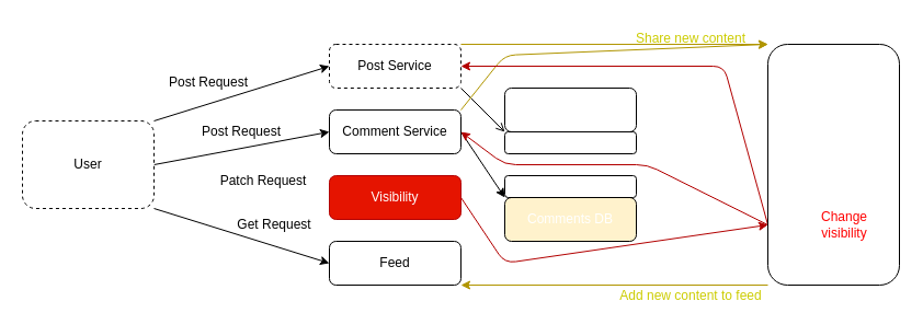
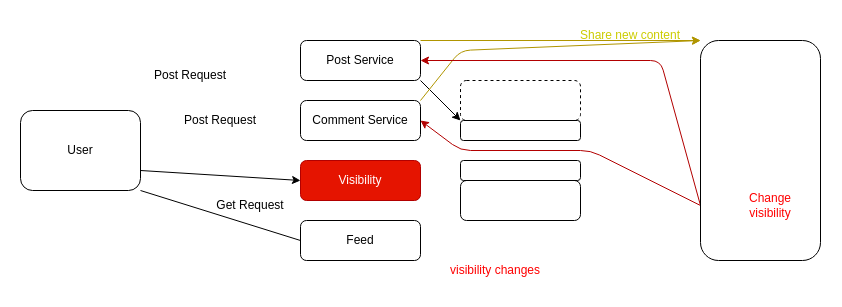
  <mxCell id="0" />
  <mxCell id="1" parent="0" />
- <mxCell id="2" style="edgeStyle=none;html=1;exitX=1;exitY=0.5;exitDx=0;exitDy=0;entryX=0;entryY=0.5;entryDx=0;entryDy=0;labelBorderColor=#000000;fontSize=20;fontColor=#000000;strokeColor=#000000;" edge="1" parent="1" source="6" target="12"><mxGeometry relative="1" as="geometry" /></mxCell>
- <mxCell id="4" style="edgeStyle=none;html=1;exitX=1;exitY=1;exitDx=0;exitDy=0;entryX=0;entryY=0.5;entryDx=0;entryDy=0;labelBorderColor=#000000;fontSize=12;fontColor=#000000;strokeColor=#000000;" edge="1" parent="1" source="6" target="18"><mxGeometry relative="1" as="geometry" /></mxCell>
- <mxCell id="5" style="edgeStyle=none;html=1;exitX=1;exitY=0;exitDx=0;exitDy=0;entryX=0;entryY=0.5;entryDx=0;entryDy=0;labelBorderColor=#000000;fontSize=12;fontColor=#FFFFFF;strokeColor=#000000;" edge="1" parent="1" source="6" target="9"><mxGeometry relative="1" as="geometry" /></mxCell>
- <mxCell id="6" value="User" style="rounded=1;whiteSpace=wrap;html=1;labelBackgroundColor=default;dashed=1;" vertex="1" parent="1"><mxGeometry x="20" y="110" width="120" height="80" as="geometry" /></mxCell>
+ <mxCell id="3" style="edgeStyle=none;html=1;exitX=1;exitY=0.75;exitDx=0;exitDy=0;entryX=0;entryY=0.5;entryDx=0;entryDy=0;labelBorderColor=#000000;fontSize=12;fontColor=#000000;strokeColor=#000000;" edge="1" parent="1" source="6" target="14"><mxGeometry relative="1" as="geometry" /></mxCell>
+ <mxCell id="4" style="edgeStyle=none;html=1;exitX=1;exitY=1;exitDx=0;exitDy=0;entryX=0;entryY=0.5;entryDx=0;entryDy=0;labelBorderColor=#000000;fontSize=12;fontColor=#000000;strokeColor=#000000;endArrow=none;" edge="1" parent="1" source="6" target="18"><mxGeometry relative="1" as="geometry" /></mxCell>
+ <mxCell id="6" value="User" style="rounded=1;whiteSpace=wrap;html=1;labelBackgroundColor=default;" vertex="1" parent="1"><mxGeometry x="20" y="110" width="120" height="80" as="geometry" /></mxCell>
  <mxCell id="7" style="edgeStyle=none;html=1;exitX=1;exitY=0;exitDx=0;exitDy=0;entryX=0;entryY=0;entryDx=0;entryDy=0;labelBorderColor=#000000;fontSize=12;fontColor=#FFFFFF;strokeColor=#B09500;fillColor=#e3c800;" edge="1" parent="1" source="9" target="23"><mxGeometry relative="1" as="geometry" /></mxCell>
- <mxCell id="8" style="edgeStyle=none;html=1;exitX=1;exitY=1;exitDx=0;exitDy=0;entryX=0;entryY=1;entryDx=0;entryDy=0;labelBorderColor=#000000;fontSize=12;fontColor=#FFFFFF;strokeColor=#000000;endArrow=open;" edge="1" parent="1" source="9" target="26"><mxGeometry relative="1" as="geometry" /></mxCell>
- <mxCell id="9" value="Post Service" style="rounded=1;whiteSpace=wrap;html=1;labelBackgroundColor=none;dashed=1;" vertex="1" parent="1"><mxGeometry x="300" y="40" width="120" height="40" as="geometry" /></mxCell>
- <mxCell id="10" style="edgeStyle=none;html=1;exitX=1;exitY=0.5;exitDx=0;exitDy=0;entryX=0;entryY=0;entryDx=0;entryDy=0;labelBorderColor=#000000;fontSize=12;fontColor=#FFFFFF;strokeColor=#000000;" edge="1" parent="1" source="12" target="27"><mxGeometry relative="1" as="geometry" /></mxCell>
+ <mxCell id="8" style="edgeStyle=none;html=1;exitX=1;exitY=1;exitDx=0;exitDy=0;entryX=0;entryY=1;entryDx=0;entryDy=0;labelBorderColor=#000000;fontSize=12;fontColor=#FFFFFF;strokeColor=#000000;" edge="1" parent="1" source="9" target="26"><mxGeometry relative="1" as="geometry" /></mxCell>
+ <mxCell id="9" value="Post Service" style="rounded=1;whiteSpace=wrap;html=1;labelBackgroundColor=none;" vertex="1" parent="1"><mxGeometry x="300" y="40" width="120" height="40" as="geometry" /></mxCell>
  <mxCell id="11" style="edgeStyle=none;html=1;exitX=1;exitY=0;exitDx=0;exitDy=0;entryX=0;entryY=0;entryDx=0;entryDy=0;labelBorderColor=#FF0000;fontSize=12;fontColor=#FF0000;strokeColor=#B09500;fillColor=#e3c800;" edge="1" parent="1" source="12" target="23"><mxGeometry relative="1" as="geometry"><Array as="points"><mxPoint x="460" y="50" /></Array></mxGeometry></mxCell>
  <mxCell id="12" value="Comment Service" style="rounded=1;whiteSpace=wrap;html=1;labelBackgroundColor=none;" vertex="1" parent="1"><mxGeometry x="300" y="100" width="120" height="40" as="geometry" /></mxCell>
- <mxCell id="13" style="edgeStyle=none;html=1;exitX=1;exitY=0.5;exitDx=0;exitDy=0;entryX=0;entryY=0.75;entryDx=0;entryDy=0;labelBorderColor=#FF0000;fontSize=12;fontColor=#FF0000;strokeColor=#B20000;fillColor=#e51400;" edge="1" parent="1" source="14" target="23"><mxGeometry relative="1" as="geometry"><Array as="points"><mxPoint x="460" y="240" /></Array></mxGeometry></mxCell>
  <mxCell id="14" value="Visibility" style="rounded=1;whiteSpace=wrap;html=1;labelBackgroundColor=none;fillColor=#e51400;fontColor=#ffffff;strokeColor=#B20000;" vertex="1" parent="1"><mxGeometry x="300" y="160" width="120" height="40" as="geometry" /></mxCell>
  <mxCell id="15" value="&lt;font color=&quot;#000000&quot;&gt;Post Request&lt;/font&gt;" style="text;html=1;strokeColor=none;fillColor=none;align=center;verticalAlign=middle;whiteSpace=wrap;rounded=0;labelBackgroundColor=none;" vertex="1" parent="1"><mxGeometry x="140" y="60" width="100" height="30" as="geometry" /></mxCell>
  <mxCell id="16" value="Post Request" style="text;html=1;strokeColor=none;fillColor=none;align=center;verticalAlign=middle;whiteSpace=wrap;rounded=0;labelBackgroundColor=none;fontSize=12;fontColor=#000000;" vertex="1" parent="1"><mxGeometry x="170" y="110" width="100" height="20" as="geometry" /></mxCell>
- <mxCell id="17" value="Patch Request" style="text;html=1;strokeColor=none;fillColor=none;align=center;verticalAlign=middle;whiteSpace=wrap;rounded=0;labelBackgroundColor=none;fontSize=12;fontColor=#000000;" vertex="1" parent="1"><mxGeometry x="190" y="150" width="100" height="30" as="geometry" /></mxCell>
  <mxCell id="18" value="Feed" style="rounded=1;whiteSpace=wrap;html=1;labelBackgroundColor=none;" vertex="1" parent="1"><mxGeometry x="300" y="220" width="120" height="40" as="geometry" /></mxCell>
  <mxCell id="19" value="Get Request" style="text;html=1;strokeColor=none;fillColor=none;align=center;verticalAlign=middle;whiteSpace=wrap;rounded=0;labelBackgroundColor=none;fontSize=12;fontColor=#000000;" vertex="1" parent="1"><mxGeometry x="210" y="190" width="80" height="30" as="geometry" /></mxCell>
- <mxCell id="20" style="edgeStyle=none;html=1;exitX=0;exitY=1;exitDx=0;exitDy=0;entryX=1;entryY=1;entryDx=0;entryDy=0;labelBorderColor=#000000;fontSize=12;fontColor=#FFFFFF;strokeColor=#B09500;fillColor=#e3c800;" edge="1" parent="1" source="23" target="18"><mxGeometry relative="1" as="geometry" /></mxCell>
  <mxCell id="21" style="edgeStyle=none;html=1;exitX=0;exitY=0.75;exitDx=0;exitDy=0;entryX=1;entryY=0.5;entryDx=0;entryDy=0;labelBorderColor=#000000;fontSize=12;fontColor=#000000;strokeColor=#B20000;fillColor=#e51400;" edge="1" parent="1" source="23" target="9"><mxGeometry relative="1" as="geometry"><Array as="points"><mxPoint x="660" y="60" /></Array></mxGeometry></mxCell>
  <mxCell id="22" style="edgeStyle=none;html=1;exitX=0;exitY=0.75;exitDx=0;exitDy=0;entryX=1;entryY=0.5;entryDx=0;entryDy=0;labelBorderColor=#000000;fontSize=12;fontColor=#000000;strokeColor=#B20000;fillColor=#e51400;" edge="1" parent="1" source="23" target="12"><mxGeometry relative="1" as="geometry"><Array as="points"><mxPoint x="590" y="150" /><mxPoint x="460" y="150" /></Array></mxGeometry></mxCell>
  <mxCell id="23" value="&lt;font color=&quot;#ffffff&quot;&gt;Event Bus&lt;/font&gt;" style="rounded=1;whiteSpace=wrap;html=1;labelBackgroundColor=none;fontSize=12;fontColor=#000000;" vertex="1" parent="1"><mxGeometry x="700" y="40" width="120" height="220" as="geometry" /></mxCell>
- <mxCell id="24" value="&lt;font&gt;Add new content to feed&lt;/font&gt;" style="text;html=1;strokeColor=none;fillColor=none;align=center;verticalAlign=middle;whiteSpace=wrap;rounded=0;labelBackgroundColor=none;fontSize=12;fontColor=#CCCC00;" vertex="1" parent="1"><mxGeometry x="560" y="255" width="140" height="30" as="geometry" /></mxCell>
  <mxCell id="25" value="Share new content" style="text;html=1;strokeColor=none;fillColor=none;align=center;verticalAlign=middle;whiteSpace=wrap;rounded=0;labelBackgroundColor=none;fontSize=12;fontColor=#CCCC00;" vertex="1" parent="1"><mxGeometry x="570" y="20" width="120" height="30" as="geometry" /></mxCell>
- <mxCell id="26" value="&lt;font color=&quot;#ffffff&quot;&gt;Posts DB&lt;/font&gt;" style="rounded=1;whiteSpace=wrap;html=1;labelBackgroundColor=none;fontSize=12;fontColor=#000000;" vertex="1" parent="1"><mxGeometry x="460" y="80" width="120" height="40" as="geometry" /></mxCell>
- <mxCell id="27" value="&lt;font color=&quot;#ffffff&quot;&gt;Comments DB&lt;/font&gt;" style="rounded=1;whiteSpace=wrap;html=1;labelBackgroundColor=none;fontSize=12;fontColor=#000000;fillColor=#fff2cc;" vertex="1" parent="1"><mxGeometry x="460" y="180" width="120" height="40" as="geometry" /></mxCell>
+ <mxCell id="26" value="&lt;font color=&quot;#ffffff&quot;&gt;Posts DB&lt;/font&gt;" style="rounded=1;whiteSpace=wrap;html=1;labelBackgroundColor=none;fontSize=12;fontColor=#000000;dashed=1;" vertex="1" parent="1"><mxGeometry x="460" y="80" width="120" height="40" as="geometry" /></mxCell>
+ <mxCell id="27" value="&lt;font color=&quot;#ffffff&quot;&gt;Comments DB&lt;/font&gt;" style="rounded=1;whiteSpace=wrap;html=1;labelBackgroundColor=none;fontSize=12;fontColor=#000000;" vertex="1" parent="1"><mxGeometry x="460" y="180" width="120" height="40" as="geometry" /></mxCell>
  <mxCell id="28" value="&lt;font&gt;Change visibility&lt;br&gt;&lt;/font&gt;" style="text;html=1;strokeColor=none;fillColor=none;align=center;verticalAlign=middle;whiteSpace=wrap;rounded=0;labelBackgroundColor=none;fontSize=12;fontColor=#FF0000;" vertex="1" parent="1"><mxGeometry x="740" y="190" width="60" height="30" as="geometry" /></mxCell>
  <mxCell id="29" value="&lt;font color=&quot;#ffffff&quot;&gt;Comments Cache&lt;/font&gt;" style="rounded=1;whiteSpace=wrap;html=1;labelBackgroundColor=none;fontSize=12;fontColor=#CCCC00;" vertex="1" parent="1"><mxGeometry x="460" y="160" width="120" height="20" as="geometry" /></mxCell>
  <mxCell id="30" value="&lt;font color=&quot;#ffffff&quot;&gt;Event Cache&lt;/font&gt;" style="rounded=1;whiteSpace=wrap;html=1;labelBackgroundColor=none;fontSize=12;fontColor=#CCCC00;" vertex="1" parent="1"><mxGeometry x="460" y="120" width="120" height="20" as="geometry" /></mxCell>
+ <mxCell id="31" value="&lt;font color=&quot;#ff0000&quot;&gt;visibility changes&lt;/font&gt;" style="text;html=1;strokeColor=none;fillColor=none;align=center;verticalAlign=middle;whiteSpace=wrap;rounded=0;labelBackgroundColor=none;fontSize=12;fontColor=#FFFFFF;" vertex="1" parent="1"><mxGeometry x="440" y="260" width="110" height="20" as="geometry" /></mxCell>
